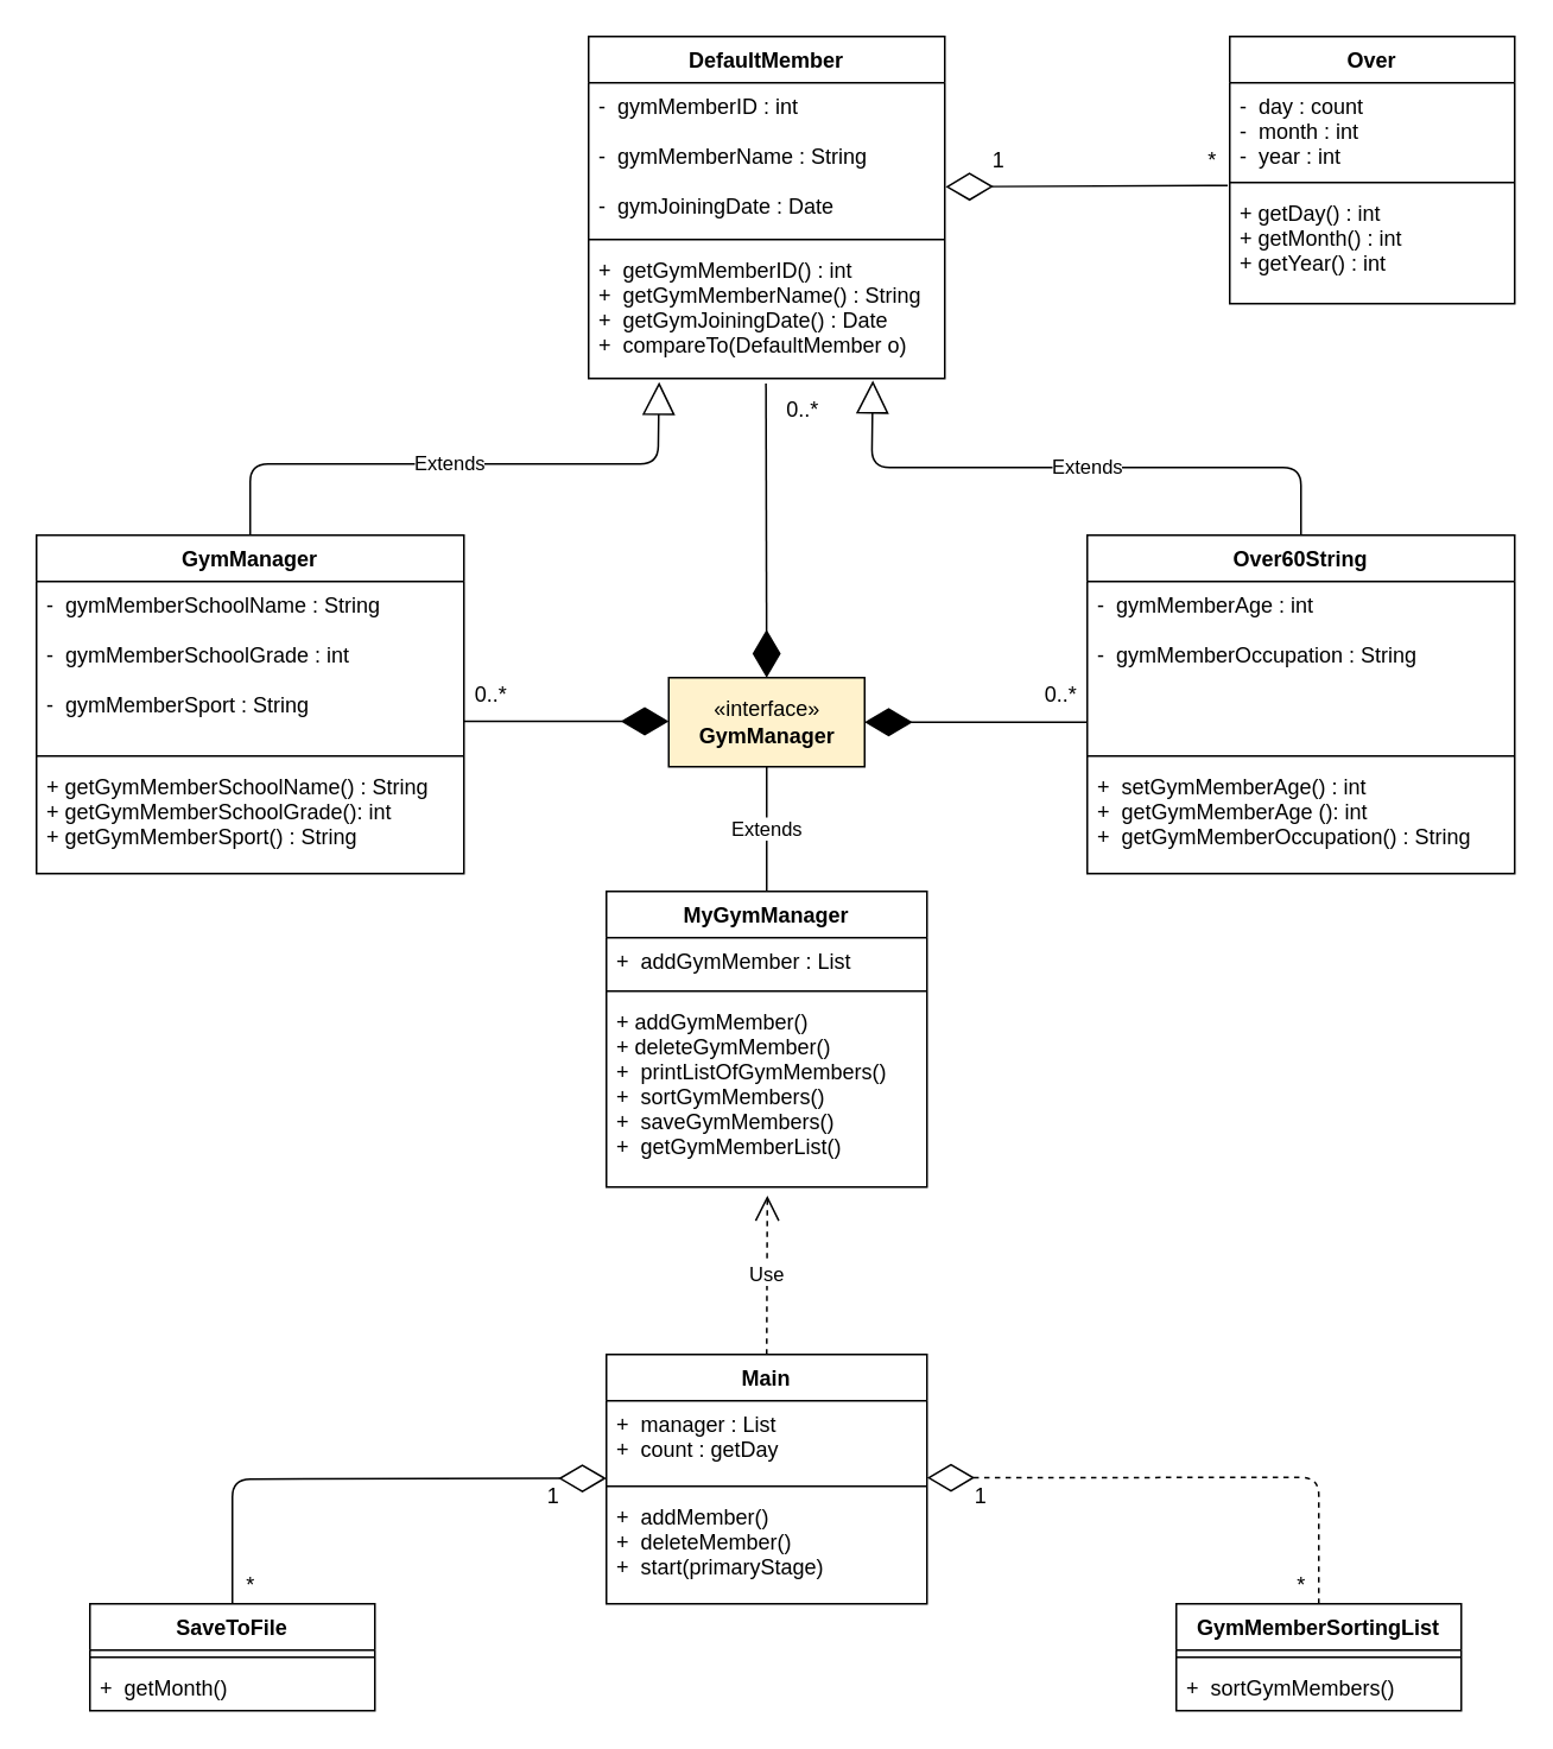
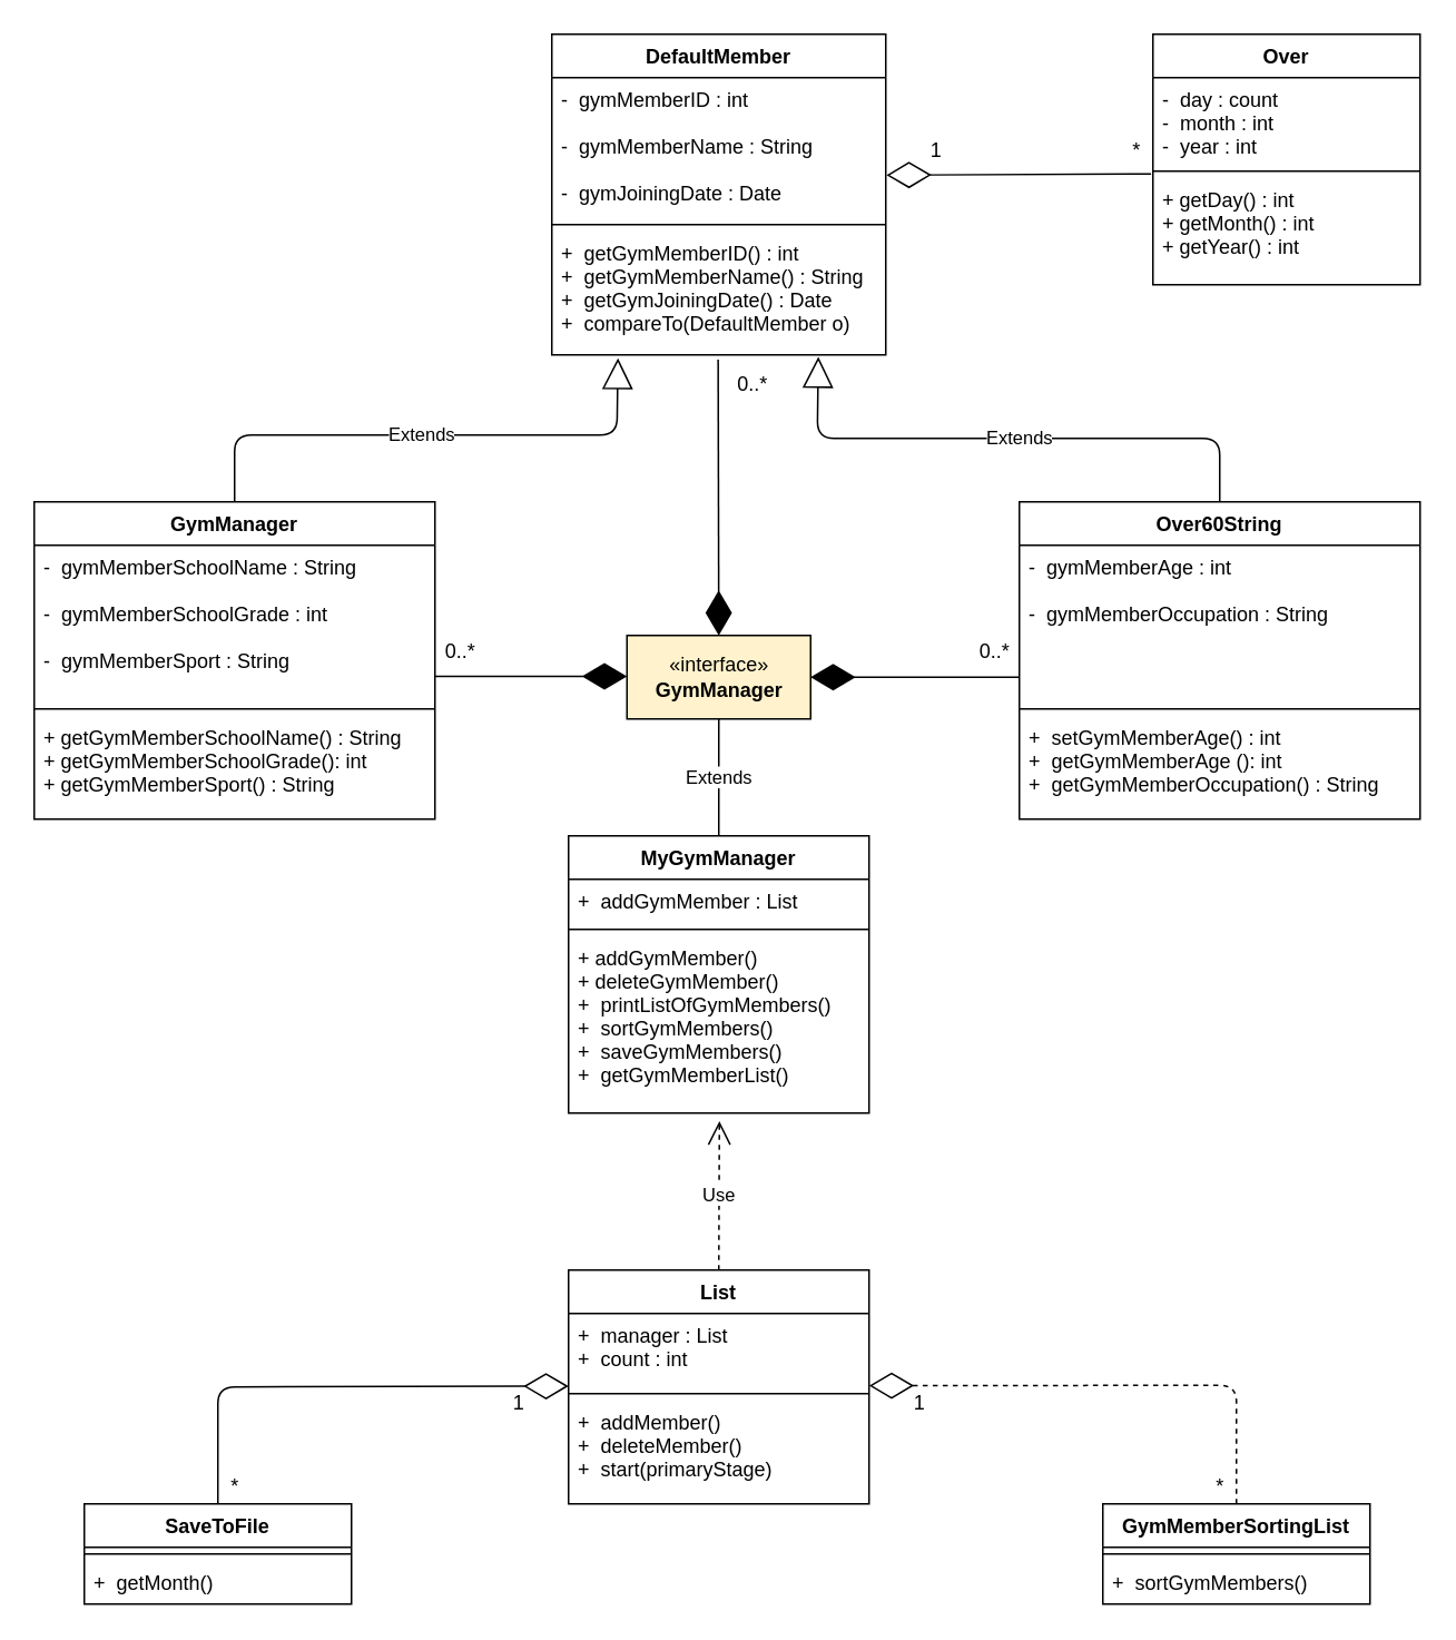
  <mxCell id="0" />
  <mxCell id="1" parent="0" />
  <mxCell id="2" value="DefaultMember" style="swimlane;fontStyle=1;align=center;verticalAlign=top;childLayout=stackLayout;horizontal=1;startSize=26;horizontalStack=0;resizeParent=1;resizeParentMax=0;resizeLast=0;collapsible=1;marginBottom=0;" parent="1" vertex="1"><mxGeometry x="330" y="20" width="200" height="192" as="geometry" /></mxCell>
  <mxCell id="3" value="-  gymMemberID : int&#10;&#10;-  gymMemberName : String&#10;&#10;-  gymJoiningDate : Date" style="text;strokeColor=none;fillColor=none;align=left;verticalAlign=top;spacingLeft=4;spacingRight=4;overflow=hidden;rotatable=0;points=[[0,0.5],[1,0.5]];portConstraint=eastwest;" parent="2" vertex="1"><mxGeometry y="26" width="200" height="84" as="geometry" /></mxCell>
  <mxCell id="4" value="" style="line;strokeWidth=1;fillColor=none;align=left;verticalAlign=middle;spacingTop=-1;spacingLeft=3;spacingRight=3;rotatable=0;labelPosition=right;points=[];portConstraint=eastwest;" parent="2" vertex="1"><mxGeometry y="110" width="200" height="8" as="geometry" /></mxCell>
  <mxCell id="5" value="+  getGymMemberID() : int&#10;+  getGymMemberName() : String&#10;+  getGymJoiningDate() : Date&#10;+  compareTo(DefaultMember o)" style="text;strokeColor=none;fillColor=none;align=left;verticalAlign=top;spacingLeft=4;spacingRight=4;overflow=hidden;rotatable=0;points=[[0,0.5],[1,0.5]];portConstraint=eastwest;" parent="2" vertex="1"><mxGeometry y="118" width="200" height="74" as="geometry" /></mxCell>
  <mxCell id="6" value="Over" style="swimlane;fontStyle=1;align=center;verticalAlign=top;childLayout=stackLayout;horizontal=1;startSize=26;horizontalStack=0;resizeParent=1;resizeParentMax=0;resizeLast=0;collapsible=1;marginBottom=0;" vertex="1" parent="1"><mxGeometry x="690" y="20" width="160" height="150" as="geometry" /></mxCell>
  <mxCell id="7" value="-  day : count&#10;-  month : int&#10;-  year : int" style="text;strokeColor=none;fillColor=none;align=left;verticalAlign=top;spacingLeft=4;spacingRight=4;overflow=hidden;rotatable=0;points=[[0,0.5],[1,0.5]];portConstraint=eastwest;" vertex="1" parent="6"><mxGeometry y="26" width="160" height="52" as="geometry" /></mxCell>
  <mxCell id="8" value="" style="line;strokeWidth=1;fillColor=none;align=left;verticalAlign=middle;spacingTop=-1;spacingLeft=3;spacingRight=3;rotatable=0;labelPosition=right;points=[];portConstraint=eastwest;" vertex="1" parent="6"><mxGeometry y="78" width="160" height="8" as="geometry" /></mxCell>
  <mxCell id="9" value="+ getDay() : int&#10;+ getMonth() : int&#10;+ getYear() : int" style="text;strokeColor=none;fillColor=none;align=left;verticalAlign=top;spacingLeft=4;spacingRight=4;overflow=hidden;rotatable=0;points=[[0,0.5],[1,0.5]];portConstraint=eastwest;" vertex="1" parent="6"><mxGeometry y="86" width="160" height="64" as="geometry" /></mxCell>
  <mxCell id="10" value="«interface»&lt;br&gt;&lt;b&gt;GymManager&lt;/b&gt;" style="html=1;fillColor=#fff2cc;" vertex="1" parent="1"><mxGeometry x="375" y="380" width="110" height="50" as="geometry" /></mxCell>
  <mxCell id="11" value="" style="endArrow=diamondThin;endFill=0;endSize=24;html=1;exitX=-0.007;exitY=1.108;exitDx=0;exitDy=0;exitPerimeter=0;entryX=1.002;entryY=0.695;entryDx=0;entryDy=0;entryPerimeter=0;" edge="1" parent="1" source="7" target="3"><mxGeometry width="160" relative="1" as="geometry"><mxPoint x="430" y="250" as="sourcePoint" /><mxPoint x="620" y="170" as="targetPoint" /></mxGeometry></mxCell>
  <mxCell id="12" value="" style="endArrow=diamondThin;endFill=1;endSize=24;html=1;entryX=0.5;entryY=0;entryDx=0;entryDy=0;exitX=0.498;exitY=1.038;exitDx=0;exitDy=0;exitPerimeter=0;" edge="1" parent="1" source="5" target="10"><mxGeometry width="160" relative="1" as="geometry"><mxPoint x="340" y="330" as="sourcePoint" /><mxPoint x="500" y="330" as="targetPoint" /></mxGeometry></mxCell>
  <mxCell id="13" value="*" style="text;html=1;align=center;verticalAlign=middle;resizable=0;points=[];autosize=1;" vertex="1" parent="1"><mxGeometry x="670" y="80" width="20" height="20" as="geometry" /></mxCell>
  <mxCell id="14" value="1" style="text;html=1;align=center;verticalAlign=middle;resizable=0;points=[];autosize=1;" vertex="1" parent="1"><mxGeometry x="550" y="80" width="20" height="20" as="geometry" /></mxCell>
  <mxCell id="15" value="GymManager" style="swimlane;fontStyle=1;align=center;verticalAlign=top;childLayout=stackLayout;horizontal=1;startSize=26;horizontalStack=0;resizeParent=1;resizeParentMax=0;resizeLast=0;collapsible=1;marginBottom=0;" parent="1" vertex="1"><mxGeometry x="20" y="300" width="240" height="190" as="geometry" /></mxCell>
  <mxCell id="16" value="-  gymMemberSchoolName : String&#10;&#10;-  gymMemberSchoolGrade : int&#10;&#10;-  gymMemberSport : String" style="text;strokeColor=none;fillColor=none;align=left;verticalAlign=top;spacingLeft=4;spacingRight=4;overflow=hidden;rotatable=0;points=[[0,0.5],[1,0.5]];portConstraint=eastwest;" parent="15" vertex="1"><mxGeometry y="26" width="240" height="94" as="geometry" /></mxCell>
  <mxCell id="17" value="" style="line;strokeWidth=1;fillColor=none;align=left;verticalAlign=middle;spacingTop=-1;spacingLeft=3;spacingRight=3;rotatable=0;labelPosition=right;points=[];portConstraint=eastwest;" parent="15" vertex="1"><mxGeometry y="120" width="240" height="8" as="geometry" /></mxCell>
  <mxCell id="18" value="+ getGymMemberSchoolName() : String&#10;+ getGymMemberSchoolGrade(): int&#10;+ getGymMemberSport() : String" style="text;strokeColor=none;fillColor=none;align=left;verticalAlign=top;spacingLeft=4;spacingRight=4;overflow=hidden;rotatable=0;points=[[0,0.5],[1,0.5]];portConstraint=eastwest;" parent="15" vertex="1"><mxGeometry y="128" width="240" height="62" as="geometry" /></mxCell>
  <mxCell id="19" value="Over60String" style="swimlane;fontStyle=1;align=center;verticalAlign=top;childLayout=stackLayout;horizontal=1;startSize=26;horizontalStack=0;resizeParent=1;resizeParentMax=0;resizeLast=0;collapsible=1;marginBottom=0;" parent="1" vertex="1"><mxGeometry x="610" y="300" width="240" height="190" as="geometry"><mxRectangle x="520" y="438" width="120" height="26" as="alternateBounds" /></mxGeometry></mxCell>
  <mxCell id="20" value="-  gymMemberAge : int&#10;&#10;-  gymMemberOccupation : String" style="text;strokeColor=none;fillColor=none;align=left;verticalAlign=top;spacingLeft=4;spacingRight=4;overflow=hidden;rotatable=0;points=[[0,0.5],[1,0.5]];portConstraint=eastwest;" parent="19" vertex="1"><mxGeometry y="26" width="240" height="94" as="geometry" /></mxCell>
  <mxCell id="21" value="" style="line;strokeWidth=1;fillColor=none;align=left;verticalAlign=middle;spacingTop=-1;spacingLeft=3;spacingRight=3;rotatable=0;labelPosition=right;points=[];portConstraint=eastwest;" parent="19" vertex="1"><mxGeometry y="120" width="240" height="8" as="geometry" /></mxCell>
  <mxCell id="22" value="+  setGymMemberAge() : int&#10;+  getGymMemberAge (): int&#10;+  getGymMemberOccupation() : String" style="text;strokeColor=none;fillColor=none;align=left;verticalAlign=top;spacingLeft=4;spacingRight=4;overflow=hidden;rotatable=0;points=[[0,0.5],[1,0.5]];portConstraint=eastwest;" parent="19" vertex="1"><mxGeometry y="128" width="240" height="62" as="geometry" /></mxCell>
  <mxCell id="23" value="" style="endArrow=diamondThin;endFill=1;endSize=24;html=1;exitX=1;exitY=0.835;exitDx=0;exitDy=0;exitPerimeter=0;" edge="1" parent="1" source="16"><mxGeometry width="160" relative="1" as="geometry"><mxPoint x="270" y="405" as="sourcePoint" /><mxPoint x="375" y="404.5" as="targetPoint" /></mxGeometry></mxCell>
  <mxCell id="24" value="" style="endArrow=diamondThin;endFill=1;endSize=24;html=1;entryX=1;entryY=0.5;entryDx=0;entryDy=0;exitX=0;exitY=0.84;exitDx=0;exitDy=0;exitPerimeter=0;" edge="1" parent="1" source="20" target="10"><mxGeometry width="160" relative="1" as="geometry"><mxPoint x="350" y="340" as="sourcePoint" /><mxPoint x="510" y="340" as="targetPoint" /></mxGeometry></mxCell>
  <mxCell id="25" value="MyGymManager" style="swimlane;fontStyle=1;align=center;verticalAlign=top;childLayout=stackLayout;horizontal=1;startSize=26;horizontalStack=0;resizeParent=1;resizeParentMax=0;resizeLast=0;collapsible=1;marginBottom=0;" vertex="1" parent="1"><mxGeometry x="340" y="500" width="180" height="166" as="geometry" /></mxCell>
  <mxCell id="26" value="+  addGymMember : List" style="text;strokeColor=none;fillColor=none;align=left;verticalAlign=top;spacingLeft=4;spacingRight=4;overflow=hidden;rotatable=0;points=[[0,0.5],[1,0.5]];portConstraint=eastwest;" vertex="1" parent="25"><mxGeometry y="26" width="180" height="26" as="geometry" /></mxCell>
  <mxCell id="27" value="" style="line;strokeWidth=1;fillColor=none;align=left;verticalAlign=middle;spacingTop=-1;spacingLeft=3;spacingRight=3;rotatable=0;labelPosition=right;points=[];portConstraint=eastwest;" vertex="1" parent="25"><mxGeometry y="52" width="180" height="8" as="geometry" /></mxCell>
  <mxCell id="28" value="+ addGymMember()&#10;+ deleteGymMember()&#10;+  printListOfGymMembers()&#10;+  sortGymMembers()&#10;+  saveGymMembers()&#10;+  getGymMemberList()" style="text;strokeColor=none;fillColor=none;align=left;verticalAlign=top;spacingLeft=4;spacingRight=4;overflow=hidden;rotatable=0;points=[[0,0.5],[1,0.5]];portConstraint=eastwest;" vertex="1" parent="25"><mxGeometry y="60" width="180" height="106" as="geometry" /></mxCell>
  <mxCell id="29" value="0..*" style="text;html=1;align=center;verticalAlign=middle;resizable=0;points=[];autosize=1;" vertex="1" parent="1"><mxGeometry x="260" y="380" width="30" height="20" as="geometry" /></mxCell>
  <mxCell id="30" value="0..*" style="text;html=1;align=center;verticalAlign=middle;resizable=0;points=[];autosize=1;" vertex="1" parent="1"><mxGeometry x="580" y="380" width="30" height="20" as="geometry" /></mxCell>
  <mxCell id="31" value="0..*" style="text;html=1;align=center;verticalAlign=middle;resizable=0;points=[];autosize=1;" vertex="1" parent="1"><mxGeometry x="435" y="220" width="30" height="20" as="geometry" /></mxCell>
- <mxCell id="32" value="Main" style="swimlane;fontStyle=1;align=center;verticalAlign=top;childLayout=stackLayout;horizontal=1;startSize=26;horizontalStack=0;resizeParent=1;resizeParentMax=0;resizeLast=0;collapsible=1;marginBottom=0;" vertex="1" parent="1"><mxGeometry x="340" y="760" width="180" height="140" as="geometry" /></mxCell>
- <mxCell id="33" value="+  manager : List&#10;+  count : getDay" style="text;strokeColor=none;fillColor=none;align=left;verticalAlign=top;spacingLeft=4;spacingRight=4;overflow=hidden;rotatable=0;points=[[0,0.5],[1,0.5]];portConstraint=eastwest;" vertex="1" parent="32"><mxGeometry y="26" width="180" height="44" as="geometry" /></mxCell>
+ <mxCell id="32" value="List" style="swimlane;fontStyle=1;align=center;verticalAlign=top;childLayout=stackLayout;horizontal=1;startSize=26;horizontalStack=0;resizeParent=1;resizeParentMax=0;resizeLast=0;collapsible=1;marginBottom=0;" vertex="1" parent="1"><mxGeometry x="340" y="760" width="180" height="140" as="geometry" /></mxCell>
+ <mxCell id="33" value="+  manager : List&#10;+  count : int" style="text;strokeColor=none;fillColor=none;align=left;verticalAlign=top;spacingLeft=4;spacingRight=4;overflow=hidden;rotatable=0;points=[[0,0.5],[1,0.5]];portConstraint=eastwest;" vertex="1" parent="32"><mxGeometry y="26" width="180" height="44" as="geometry" /></mxCell>
  <mxCell id="34" value="" style="line;strokeWidth=1;fillColor=none;align=left;verticalAlign=middle;spacingTop=-1;spacingLeft=3;spacingRight=3;rotatable=0;labelPosition=right;points=[];portConstraint=eastwest;" vertex="1" parent="32"><mxGeometry y="70" width="180" height="8" as="geometry" /></mxCell>
  <mxCell id="35" value="+  addMember()&#10;+  deleteMember()&#10;+  start(primaryStage)" style="text;strokeColor=none;fillColor=none;align=left;verticalAlign=top;spacingLeft=4;spacingRight=4;overflow=hidden;rotatable=0;points=[[0,0.5],[1,0.5]];portConstraint=eastwest;" vertex="1" parent="32"><mxGeometry y="78" width="180" height="62" as="geometry" /></mxCell>
  <mxCell id="36" value="SaveToFile" style="swimlane;fontStyle=1;align=center;verticalAlign=top;childLayout=stackLayout;horizontal=1;startSize=26;horizontalStack=0;resizeParent=1;resizeParentMax=0;resizeLast=0;collapsible=1;marginBottom=0;" vertex="1" parent="1"><mxGeometry x="50" y="900" width="160" height="60" as="geometry" /></mxCell>
  <mxCell id="37" value="" style="line;strokeWidth=1;fillColor=none;align=left;verticalAlign=middle;spacingTop=-1;spacingLeft=3;spacingRight=3;rotatable=0;labelPosition=right;points=[];portConstraint=eastwest;" vertex="1" parent="36"><mxGeometry y="26" width="160" height="8" as="geometry" /></mxCell>
  <mxCell id="38" value="+  getMonth()" style="text;strokeColor=none;fillColor=none;align=left;verticalAlign=top;spacingLeft=4;spacingRight=4;overflow=hidden;rotatable=0;points=[[0,0.5],[1,0.5]];portConstraint=eastwest;" vertex="1" parent="36"><mxGeometry y="34" width="160" height="26" as="geometry" /></mxCell>
  <mxCell id="39" value="GymMemberSortingList" style="swimlane;fontStyle=1;align=center;verticalAlign=top;childLayout=stackLayout;horizontal=1;startSize=26;horizontalStack=0;resizeParent=1;resizeParentMax=0;resizeLast=0;collapsible=1;marginBottom=0;" vertex="1" parent="1"><mxGeometry x="660" y="900" width="160" height="60" as="geometry" /></mxCell>
  <mxCell id="40" value="" style="line;strokeWidth=1;fillColor=none;align=left;verticalAlign=middle;spacingTop=-1;spacingLeft=3;spacingRight=3;rotatable=0;labelPosition=right;points=[];portConstraint=eastwest;" vertex="1" parent="39"><mxGeometry y="26" width="160" height="8" as="geometry" /></mxCell>
  <mxCell id="41" value="+  sortGymMembers()" style="text;strokeColor=none;fillColor=none;align=left;verticalAlign=top;spacingLeft=4;spacingRight=4;overflow=hidden;rotatable=0;points=[[0,0.5],[1,0.5]];portConstraint=eastwest;" vertex="1" parent="39"><mxGeometry y="34" width="160" height="26" as="geometry" /></mxCell>
  <mxCell id="42" value="" style="endArrow=diamondThin;endFill=0;endSize=24;html=1;exitX=0.5;exitY=0;exitDx=0;exitDy=0;" edge="1" parent="1" source="36"><mxGeometry width="160" relative="1" as="geometry"><mxPoint x="180" y="829.5" as="sourcePoint" /><mxPoint x="340" y="829.5" as="targetPoint" /><Array as="points"><mxPoint x="130" y="830" /></Array></mxGeometry></mxCell>
  <mxCell id="43" value="" style="endArrow=diamondThin;endFill=0;endSize=24;html=1;entryX=1;entryY=0.982;entryDx=0;entryDy=0;entryPerimeter=0;exitX=0.5;exitY=0;exitDx=0;exitDy=0;dashed=1;" edge="1" parent="1" source="39" target="33"><mxGeometry width="160" relative="1" as="geometry"><mxPoint x="600" y="829.5" as="sourcePoint" /><mxPoint x="760" y="829.5" as="targetPoint" /><Array as="points"><mxPoint x="740" y="829" /></Array></mxGeometry></mxCell>
  <mxCell id="44" value="*" style="text;html=1;align=center;verticalAlign=middle;resizable=0;points=[];autosize=1;" vertex="1" parent="1"><mxGeometry x="130" y="880" width="20" height="20" as="geometry" /></mxCell>
  <mxCell id="45" value="*" style="text;html=1;align=center;verticalAlign=middle;resizable=0;points=[];autosize=1;" vertex="1" parent="1"><mxGeometry x="720" y="880" width="20" height="20" as="geometry" /></mxCell>
  <mxCell id="46" value="1" style="text;html=1;align=center;verticalAlign=middle;resizable=0;points=[];autosize=1;" vertex="1" parent="1"><mxGeometry x="300" y="830" width="20" height="20" as="geometry" /></mxCell>
  <mxCell id="47" value="1" style="text;html=1;align=center;verticalAlign=middle;resizable=0;points=[];autosize=1;" vertex="1" parent="1"><mxGeometry x="540" y="830" width="20" height="20" as="geometry" /></mxCell>
  <mxCell id="48" value="Use" style="endArrow=open;endSize=12;dashed=1;html=1;exitX=0.5;exitY=0;exitDx=0;exitDy=0;entryX=0.502;entryY=1.045;entryDx=0;entryDy=0;entryPerimeter=0;" edge="1" parent="1" source="32" target="28"><mxGeometry width="160" relative="1" as="geometry"><mxPoint x="360" y="700" as="sourcePoint" /><mxPoint x="520" y="700" as="targetPoint" /></mxGeometry></mxCell>
  <mxCell id="49" value="Extends" style="endArrow=none;endSize=16;endFill=0;html=1;entryX=0.5;entryY=1;entryDx=0;entryDy=0;exitX=0.5;exitY=0;exitDx=0;exitDy=0;" edge="1" parent="1" source="25" target="10"><mxGeometry width="160" relative="1" as="geometry"><mxPoint x="340" y="550" as="sourcePoint" /><mxPoint x="500" y="550" as="targetPoint" /></mxGeometry></mxCell>
  <mxCell id="50" value="Extends" style="endArrow=block;endSize=16;endFill=0;html=1;exitX=0.5;exitY=0;exitDx=0;exitDy=0;entryX=0.198;entryY=1.027;entryDx=0;entryDy=0;entryPerimeter=0;" edge="1" parent="1" source="15" target="5"><mxGeometry x="-0.035" width="160" relative="1" as="geometry"><mxPoint x="130" y="260" as="sourcePoint" /><mxPoint x="290" y="260" as="targetPoint" /><Array as="points"><mxPoint x="140" y="260" /><mxPoint x="369" y="260" /></Array><mxPoint as="offset" /></mxGeometry></mxCell>
  <mxCell id="51" value="Extends" style="endArrow=block;endSize=16;endFill=0;html=1;exitX=0.5;exitY=0;exitDx=0;exitDy=0;entryX=0.798;entryY=1.016;entryDx=0;entryDy=0;entryPerimeter=0;" edge="1" parent="1" source="19" target="5"><mxGeometry x="-0.035" width="160" relative="1" as="geometry"><mxPoint x="260" y="302.01" as="sourcePoint" /><mxPoint x="488.8" y="220.004" as="targetPoint" /><Array as="points"><mxPoint x="730" y="262" /><mxPoint x="489" y="262.01" /></Array><mxPoint as="offset" /></mxGeometry></mxCell>
